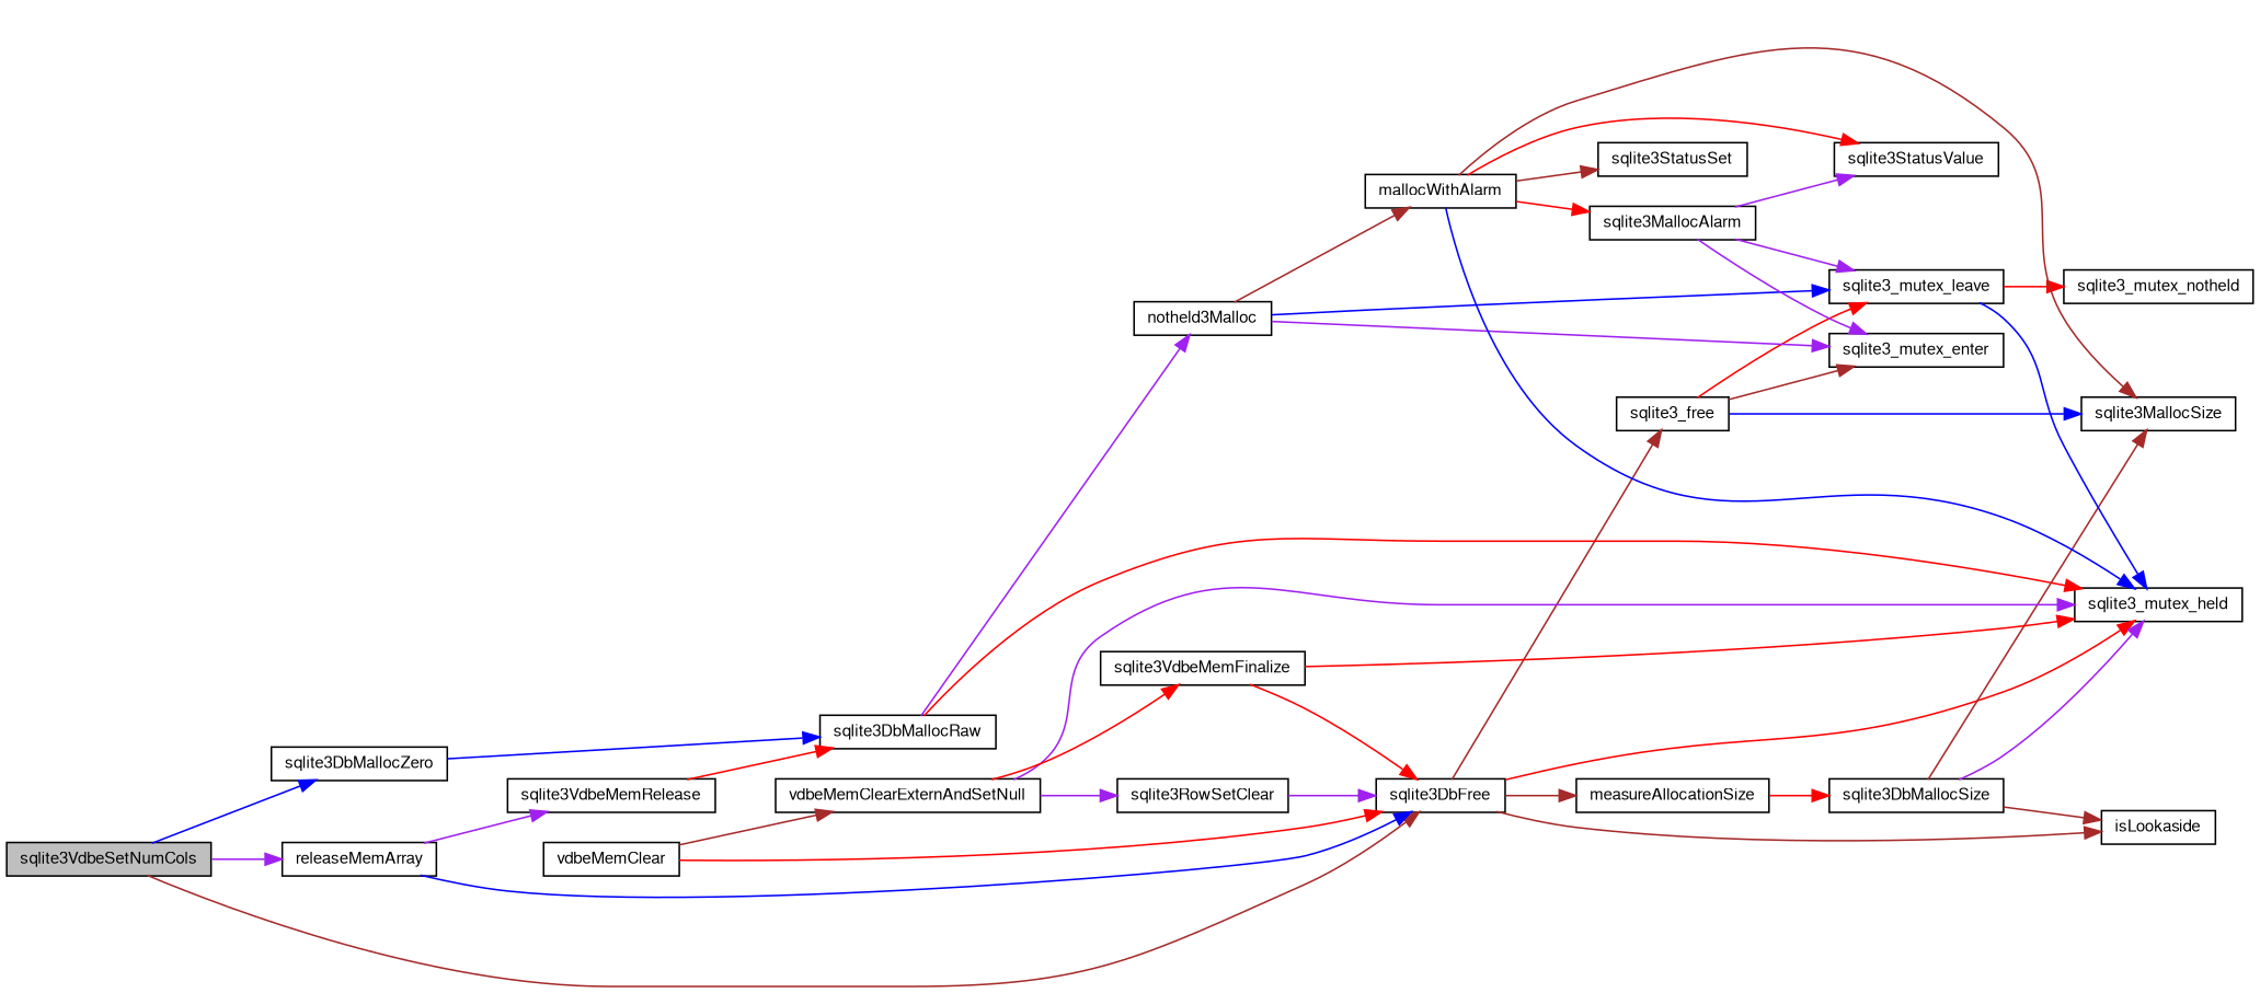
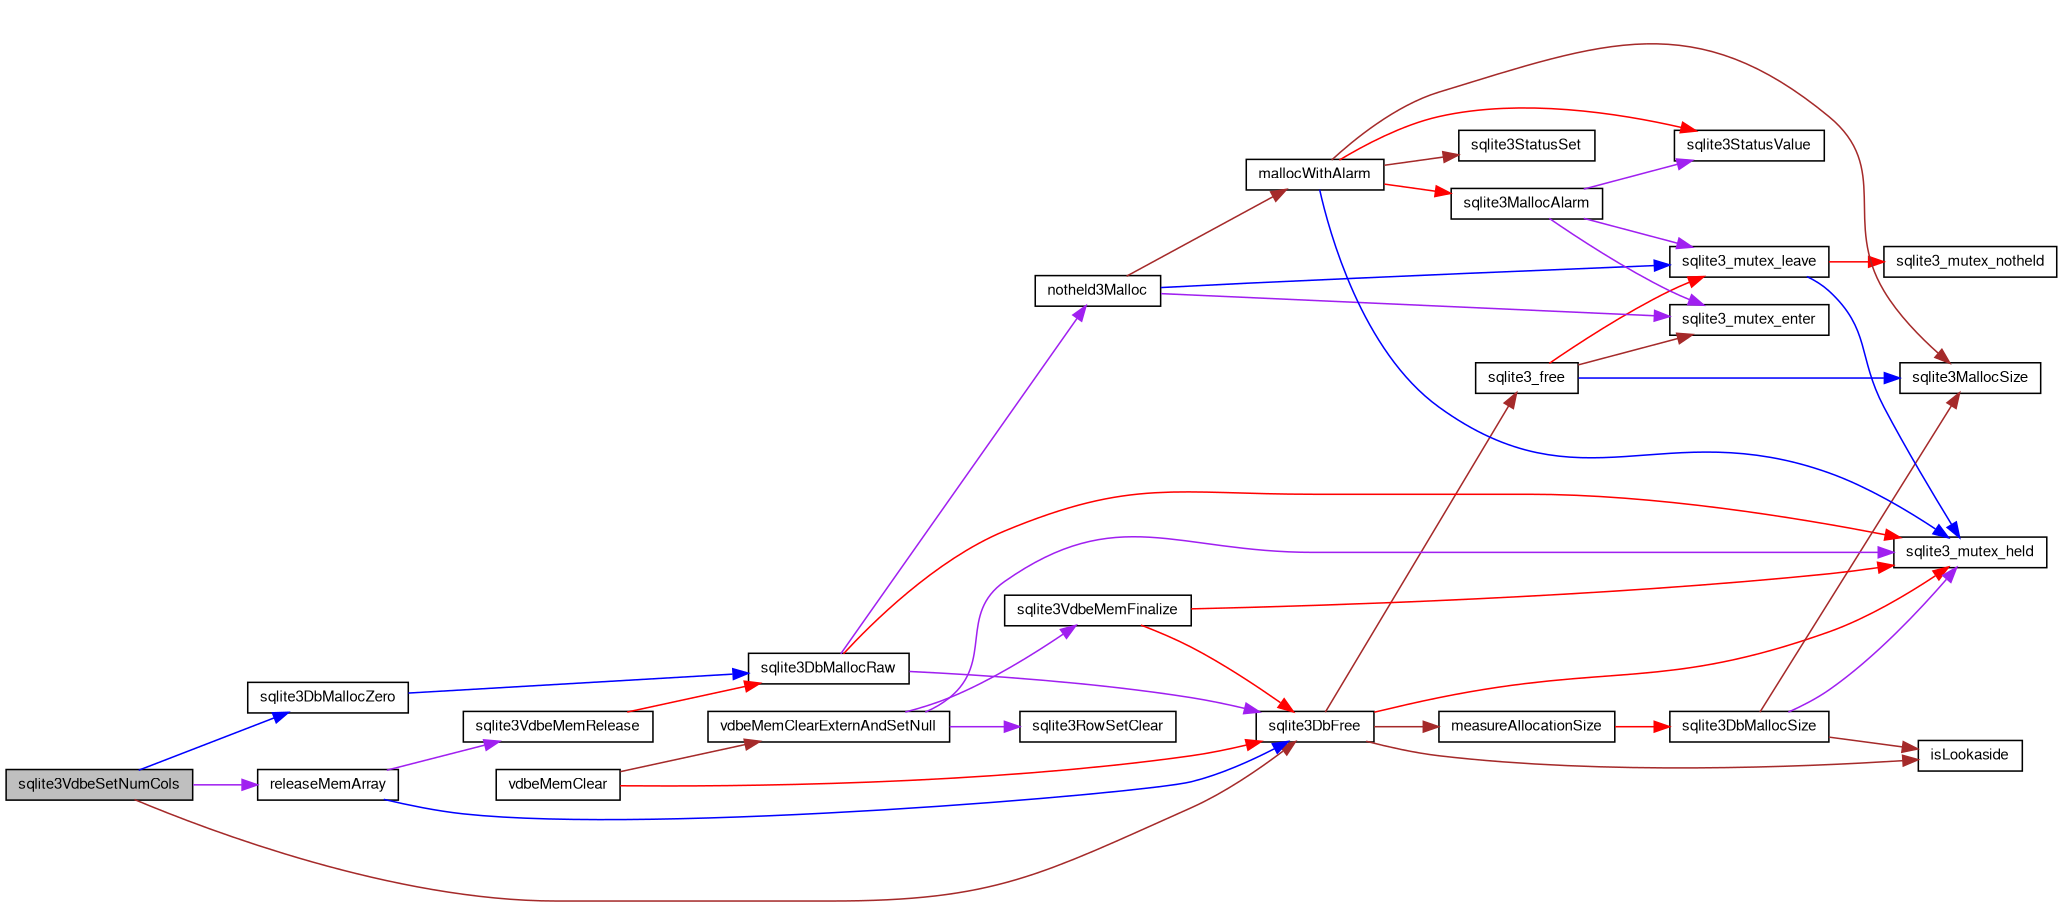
  digraph {
    rankdir=LR
    node [color=black fillcolor=white fontname=FreeSans fontsize=10 shape=record style=filled]
    edge [color=purple fontname=FreeSans fontsize=10 labelfontname=FreeSans labelfontsize=10 style=solid]
    n1 [fillcolor=grey75 fontcolor=black height=0.2 label=sqlite3VdbeSetNumCols width=0.4]
    n2 [height=0.2 label=releaseMemArray width=0.4]
    n3 [height=0.2 label=sqlite3DbFree width=0.4]
    n4 [height=0.2 label=sqlite3DbMallocZero width=0.4]
    n5 [height=0.2 label=sqlite3VdbeMemRelease width=0.4]
    n6 [height=0.2 label=sqlite3_mutex_held width=0.4]
    n7 [height=0.2 label=measureAllocationSize width=0.4]
    n8 [height=0.2 label=isLookaside width=0.4]
    n9 [height=0.2 label=sqlite3_free width=0.4]
    n10 [height=0.2 label=sqlite3DbMallocRaw width=0.4]
    n11 [height=0.2 label=sqlite3DbMallocSize width=0.4]
    n12 [height=0.2 label=sqlite3MallocSize width=0.4]
    n13 [height=0.2 label=sqlite3_mutex_enter width=0.4]
    n14 [height=0.2 label=sqlite3_mutex_leave width=0.4]
    n15 [height=0.2 label=sqlite3_mutex_notheld width=0.4]
    n16 [height=0.2 label=vdbeMemClear width=0.4]
    n17 [height=0.2 label=vdbeMemClearExternAndSetNull width=0.4]
    n18 [height=0.2 label=sqlite3VdbeMemFinalize width=0.4]
    n19 [height=0.2 label=sqlite3RowSetClear width=0.4]
    n20 [height=0.2 label=notheld3Malloc width=0.4]
    n21 [height=0.2 label=mallocWithAlarm width=0.4]
    n22 [height=0.2 label=sqlite3StatusSet width=0.4]
    n23 [height=0.2 label=sqlite3StatusValue width=0.4]
    n24 [height=0.2 label=sqlite3MallocAlarm width=0.4]
    n1 -> n2
    n1 -> n3 [color=brown]
    n1 -> n4 [color=blue]
    n2 -> n3 [color=blue]
    n2 -> n5
    n3 -> n6 [color=red]
    n3 -> n7 [color=brown]
    n3 -> n8 [color=brown]
    n3 -> n9 [color=brown]
    n4 -> n10 [color=blue]
    n5 -> n10 [color=red]
    n7 -> n11 [color=red]
    n9 -> n12 [color=blue]
    n9 -> n13 [color=brown]
    n9 -> n14 [color=red]
    n10 -> n6 [color=red]
    n10 -> n20
    n11 -> n6
    n11 -> n8 [color=brown]
    n11 -> n12 [color=brown]
    n14 -> n6 [color=blue]
    n14 -> n15 [color=red]
    n16 -> n3 [color=red]
    n16 -> n17 [color=brown]
    n17 -> n6
-   n17 -> n18 [color=red]
+   n17 -> n18
    n17 -> n19
    n18 -> n3 [color=red]
    n18 -> n6 [color=red]
-   n19 -> n3
+   n10 -> n3
    n20 -> n13
    n20 -> n14 [color=blue]
    n20 -> n21 [color=brown]
    n21 -> n6 [color=blue]
    n21 -> n12 [color=brown]
    n21 -> n22 [color=brown]
    n21 -> n23 [color=red]
    n21 -> n24 [color=red]
    n24 -> n13
    n24 -> n14
    n24 -> n23
  }
